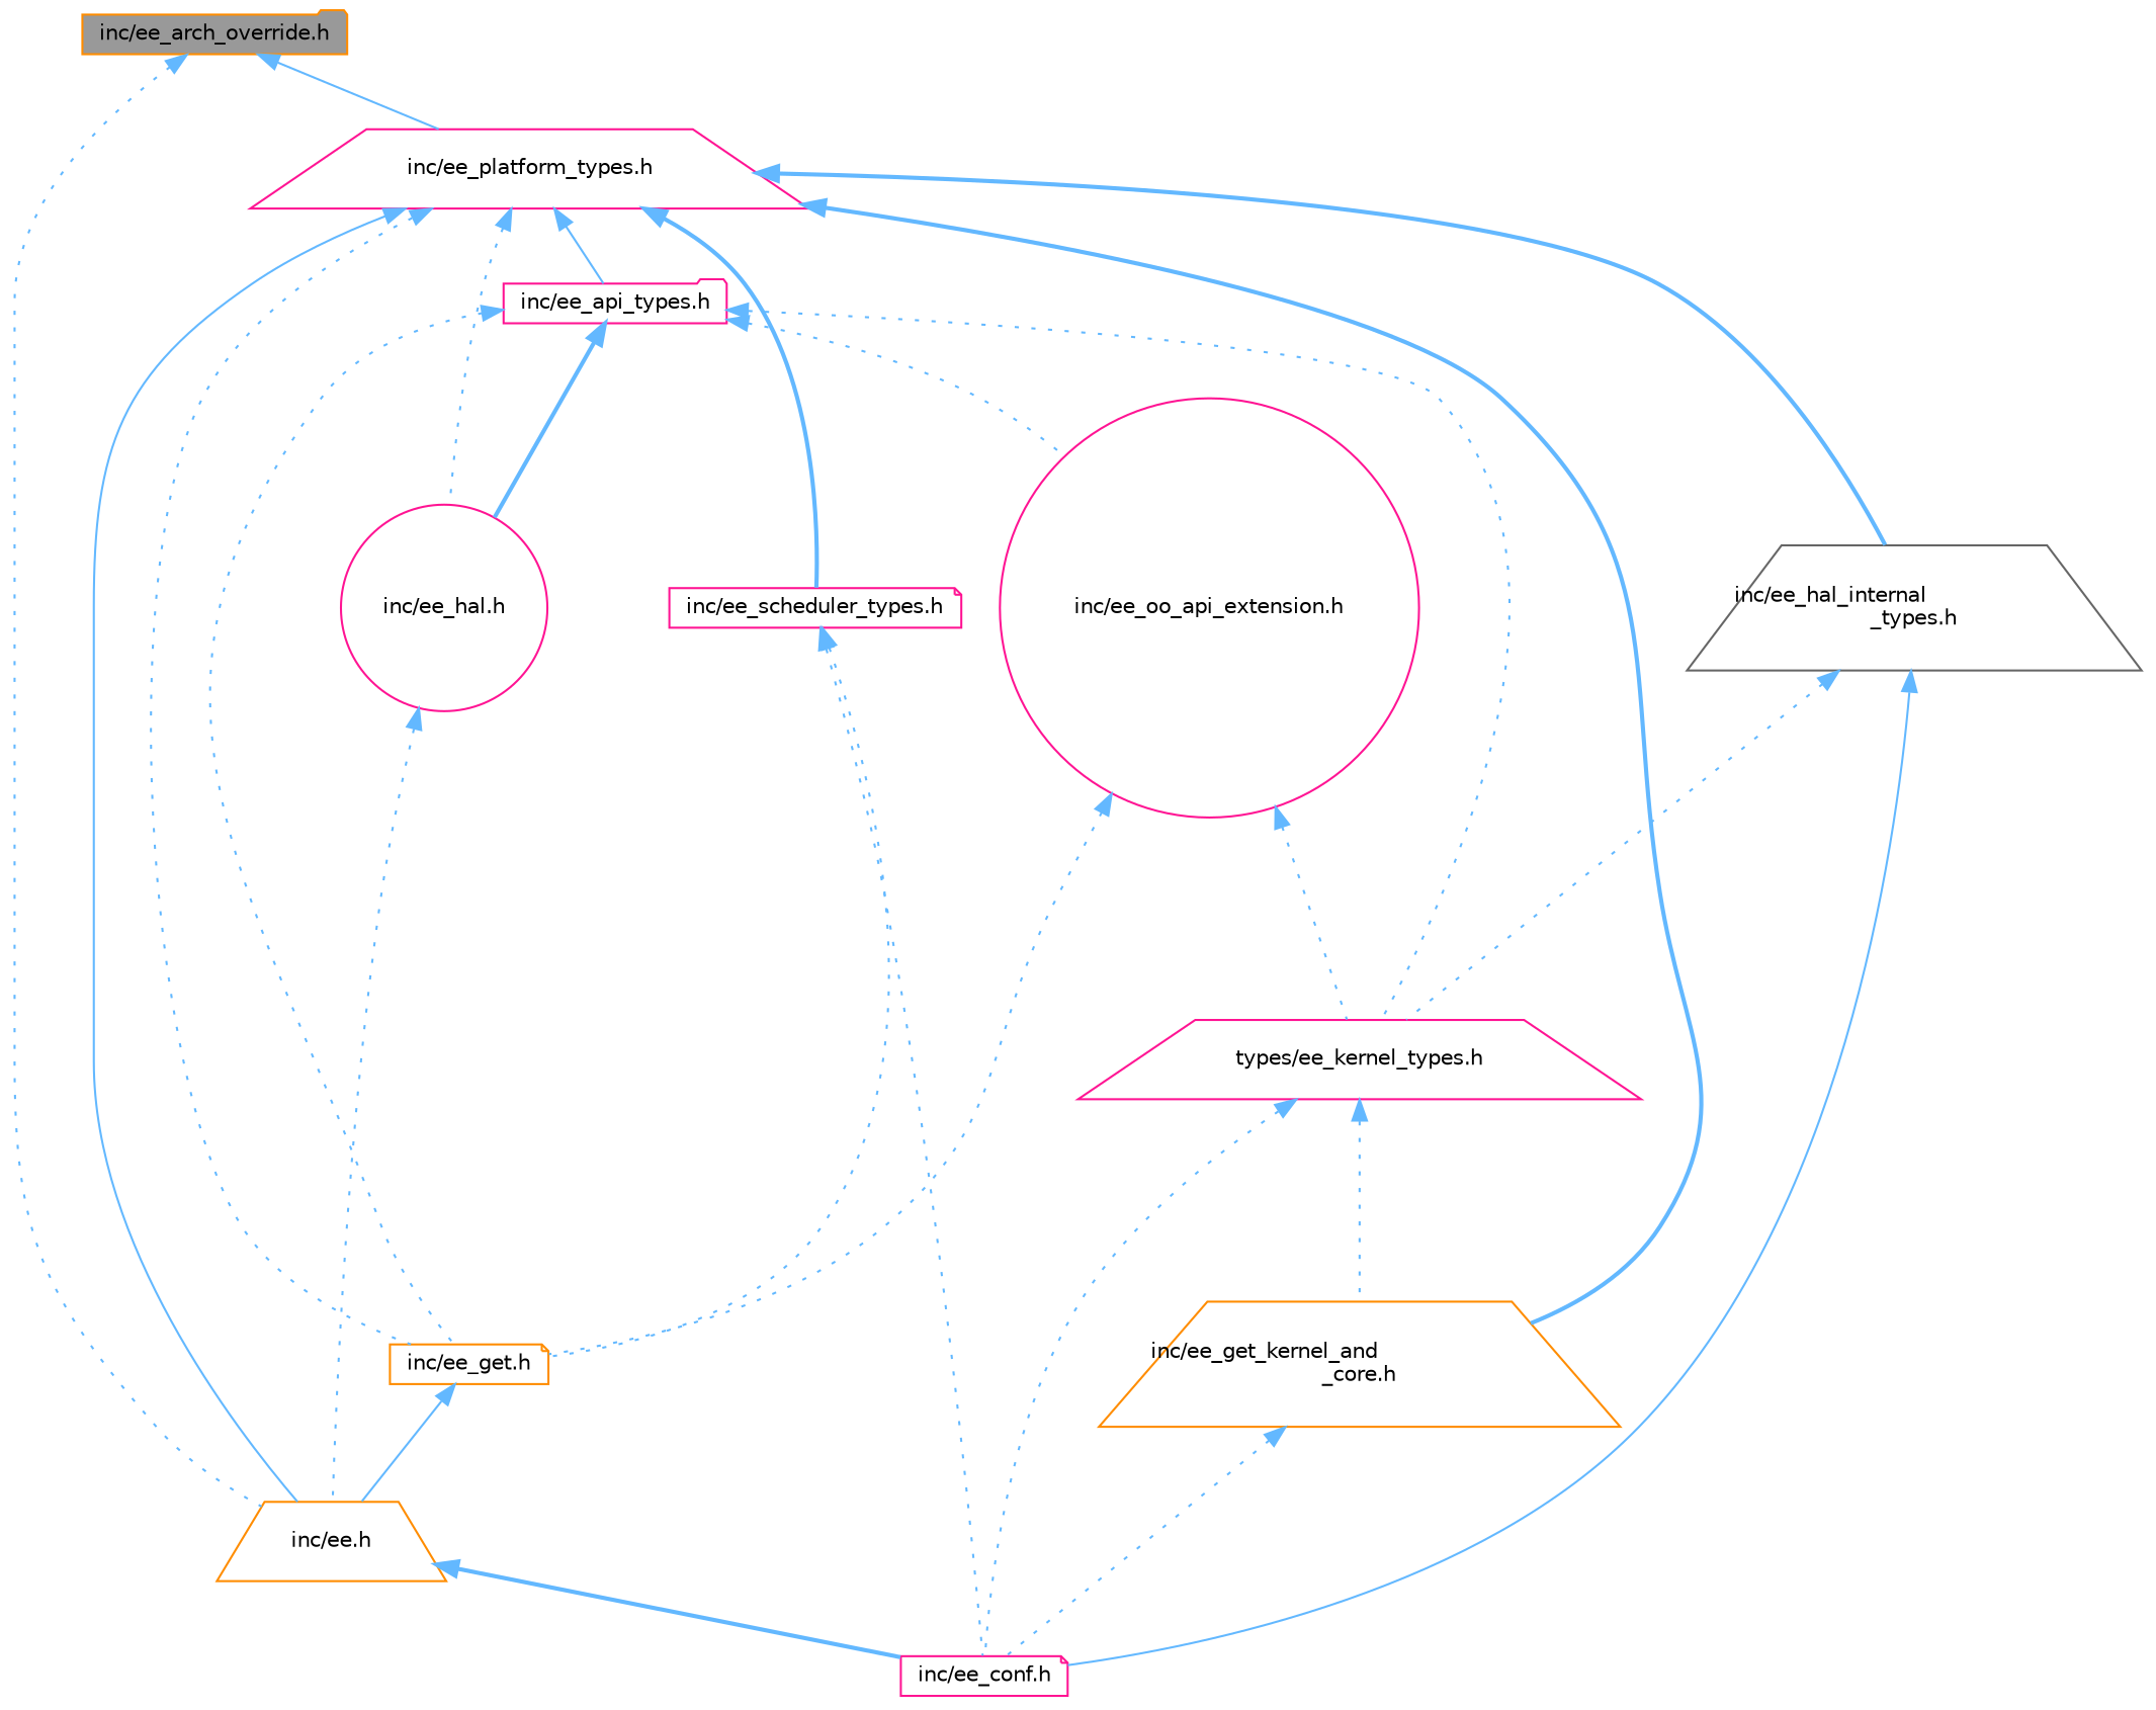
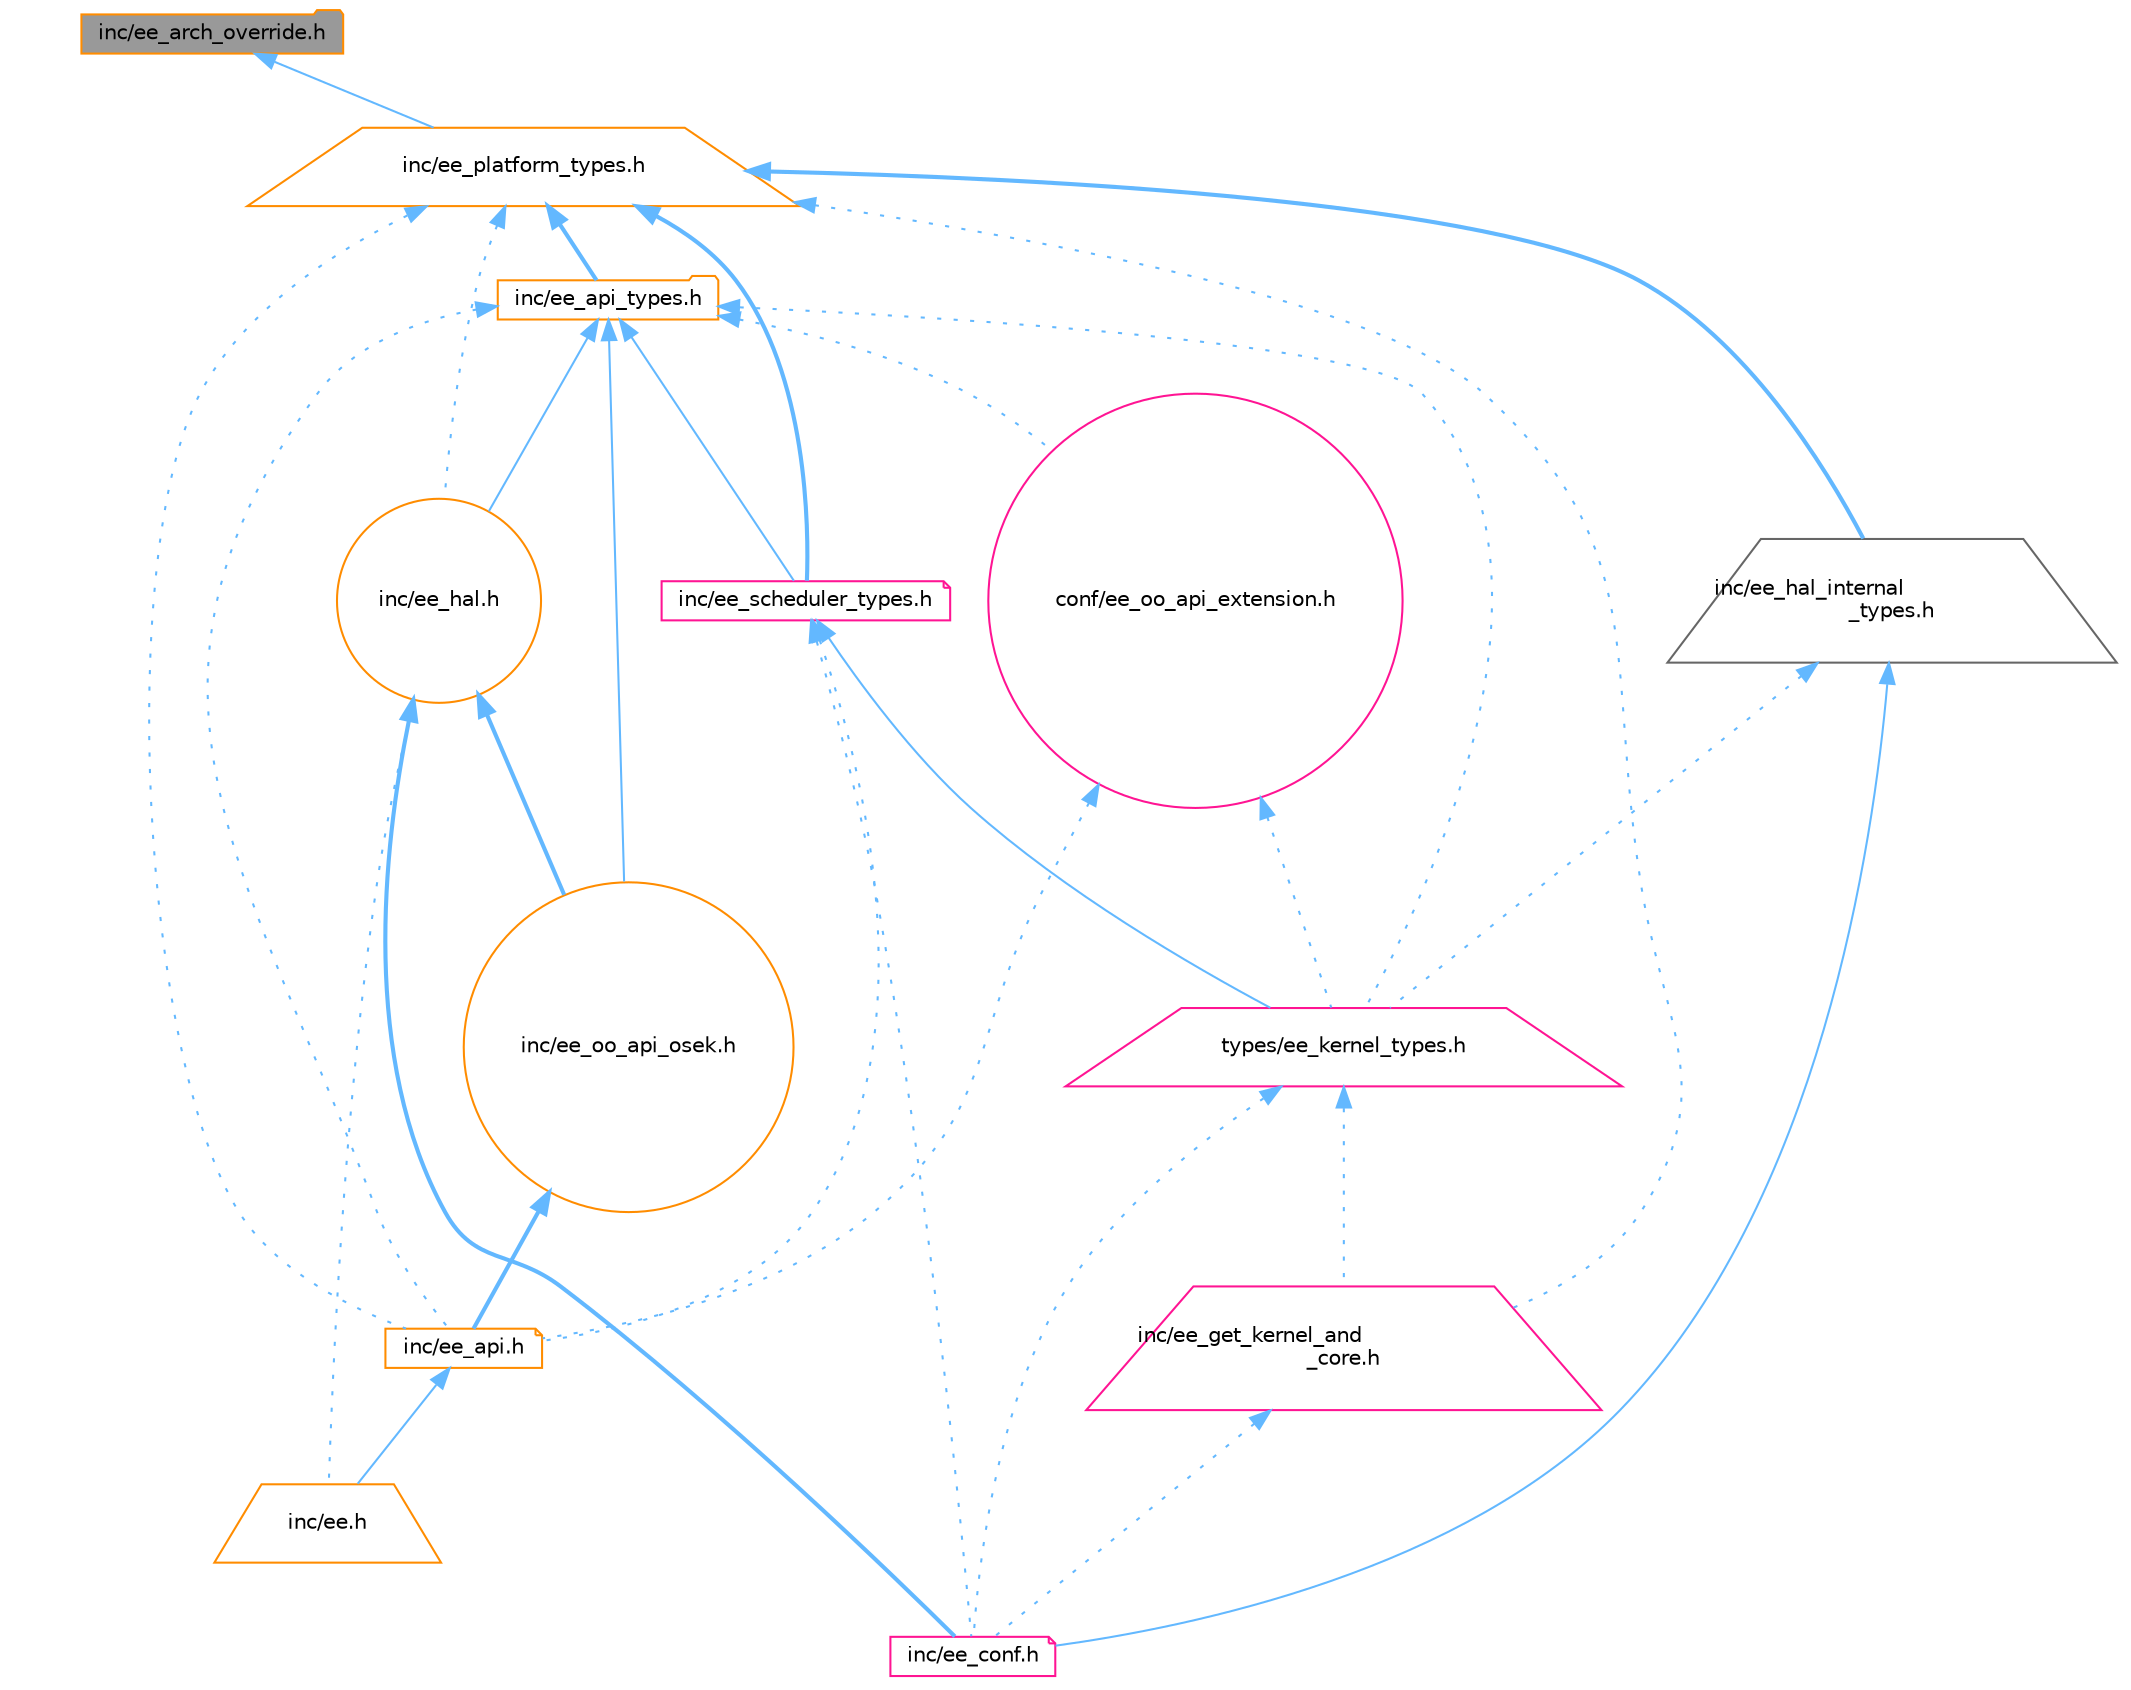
  digraph {
    node [color=deeppink fillcolor=white fontname=Helvetica fontsize=10 shape=trapezium style=filled]
    edge [color=steelblue1 dir=back fontname=Helvetica fontsize=10 labelfontname=Helvetica labelfontsize=10 style=dotted]
    n1 [color=darkorange fillcolor=grey60 fontcolor=black height=0.2 label="inc/ee_arch_override.h" shape=folder width=0.4]
    n2 [color=darkorange height=0.2 label="inc/ee.h" width=0.4]
-   n3 [height=0.2 label="inc/ee_platform_types.h" width=0.4]
+   n3 [color=darkorange height=0.2 label="inc/ee_platform_types.h" width=0.4]
    n4 [height=0.2 label="inc/ee_conf.h" shape=note width=0.4]
-   n5 [color=darkorange height=0.2 label="inc/ee_get.h" shape=note width=0.4]
-   n6 [height=0.2 label="inc/ee_api_types.h" shape=folder width=0.4]
-   n7 [height=0.2 label="inc/ee_hal.h" shape=circle width=0.4]
-   n8 [color=darkorange height=0.2 label="inc/ee_get_kernel_and\l_core.h" width=0.4]
+   n5 [color=darkorange height=0.2 label="inc/ee_api.h" shape=note width=0.4]
+   n6 [color=darkorange height=0.2 label="inc/ee_api_types.h" shape=folder width=0.4]
+   n7 [color=darkorange height=0.2 label="inc/ee_hal.h" shape=circle width=0.4]
+   n8 [height=0.2 label="inc/ee_get_kernel_and\l_core.h" width=0.4]
    n9 [height=0.2 label="inc/ee_scheduler_types.h" shape=note width=0.4]
    n10 [color=gray40 height=0.2 label="inc/ee_hal_internal\l_types.h" width=0.4]
+   n11 [color=darkorange height=0.2 label="inc/ee_oo_api_osek.h" shape=circle width=0.4]
    n12 [height=0.2 label="types/ee_kernel_types.h" width=0.4]
-   n13 [height=0.2 label="inc/ee_oo_api_extension.h" shape=circle width=0.4]
-   n1 -> n2
+   n13 [height=0.2 label="conf/ee_oo_api_extension.h" shape=circle width=0.4]
    n1 -> n3 [style=solid]
-   n2 -> n4 [style=bold]
-   n3 -> n2 [style=solid]
+   n7 -> n4 [style=bold]
    n3 -> n5
-   n3 -> n6 [style=solid]
+   n3 -> n6 [style=bold]
    n3 -> n7
-   n3 -> n8 [style=bold]
+   n3 -> n8
    n3 -> n9 [style=bold]
    n3 -> n10 [style=bold]
    n5 -> n2 [style=solid]
    n6 -> n5
-   n6 -> n7 [style=bold]
+   n6 -> n7 [style=solid]
+   n6 -> n9 [style=solid]
+   n6 -> n11 [style=solid]
    n6 -> n12
    n6 -> n13
    n7 -> n2
+   n7 -> n11 [style=bold]
    n8 -> n4
    n9 -> n4
    n9 -> n5
+   n9 -> n12 [style=solid]
    n10 -> n4 [style=solid]
    n10 -> n12
+   n11 -> n5 [style=bold]
    n12 -> n4
    n12 -> n8
    n13 -> n5
    n13 -> n12
  }
